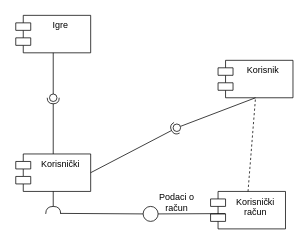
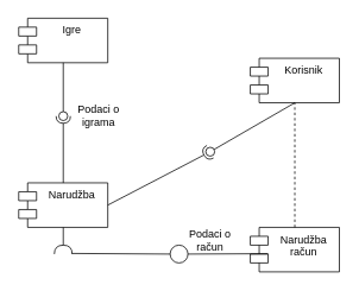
  <mxCell id="0" />
  <mxCell id="1" parent="0" />
  <mxCell id="2" value="Igre&lt;br&gt;" style="shape=module;align=left;spacingLeft=20;align=center;verticalAlign=top;whiteSpace=wrap;html=1;" vertex="1" parent="1"><mxGeometry x="20" y="20" width="100" height="50" as="geometry" /></mxCell>
  <mxCell id="3" value="" style="rounded=0;orthogonalLoop=1;jettySize=auto;html=1;endArrow=none;endFill=0;sketch=0;sourcePerimeterSpacing=0;targetPerimeterSpacing=0;exitX=0.5;exitY=1;exitDx=0;exitDy=0;" edge="1" target="5" parent="1" source="2"><mxGeometry relative="1" as="geometry"><mxPoint x="310" y="220" as="sourcePoint" /></mxGeometry></mxCell>
  <mxCell id="4" value="" style="rounded=0;orthogonalLoop=1;jettySize=auto;html=1;endArrow=halfCircle;endFill=0;entryX=0.5;entryY=0.5;endSize=6;strokeWidth=1;sketch=0;exitX=0.5;exitY=0;exitDx=0;exitDy=0;" edge="1" target="5" parent="1" source="6"><mxGeometry relative="1" as="geometry"><mxPoint x="70" y="195" as="sourcePoint" /></mxGeometry></mxCell>
  <mxCell id="5" value="" style="ellipse;whiteSpace=wrap;html=1;align=center;aspect=fixed;resizable=0;points=[];outlineConnect=0;sketch=0;" vertex="1" parent="1"><mxGeometry x="65" y="125" width="10" height="10" as="geometry" /></mxCell>
- <mxCell id="6" value="Korisnički" style="shape=module;align=left;spacingLeft=20;align=center;verticalAlign=top;whiteSpace=wrap;html=1;" vertex="1" parent="1"><mxGeometry x="20" y="205" width="100" height="50" as="geometry" /></mxCell>
- <mxCell id="8" value="Korisnik" style="shape=module;align=left;spacingLeft=20;align=center;verticalAlign=top;whiteSpace=wrap;html=1;" vertex="1" parent="1"><mxGeometry x="290" y="80" width="100" height="50" as="geometry" /></mxCell>
+ <mxCell id="6" value="Narudžba" style="shape=module;align=left;spacingLeft=20;align=center;verticalAlign=top;whiteSpace=wrap;html=1;" vertex="1" parent="1"><mxGeometry x="20" y="205" width="100" height="50" as="geometry" /></mxCell>
+ <mxCell id="7" value="Podaci o igrama" style="text;html=1;strokeColor=none;fillColor=none;align=center;verticalAlign=middle;whiteSpace=wrap;rounded=0;" vertex="1" parent="1"><mxGeometry x="80" y="115" width="60" height="30" as="geometry" /></mxCell>
+ <mxCell id="8" value="Korisnik" style="shape=module;align=left;spacingLeft=20;align=center;verticalAlign=top;whiteSpace=wrap;html=1;" vertex="1" parent="1"><mxGeometry x="280" y="65" width="100" height="50" as="geometry" /></mxCell>
  <mxCell id="9" value="" style="rounded=0;orthogonalLoop=1;jettySize=auto;html=1;endArrow=none;endFill=0;sketch=0;sourcePerimeterSpacing=0;targetPerimeterSpacing=0;exitX=0.5;exitY=1;exitDx=0;exitDy=0;" edge="1" target="11" parent="1" source="8"><mxGeometry relative="1" as="geometry"><mxPoint x="310" y="220" as="sourcePoint" /></mxGeometry></mxCell>
  <mxCell id="10" value="" style="rounded=0;orthogonalLoop=1;jettySize=auto;html=1;endArrow=halfCircle;endFill=0;entryX=0.5;entryY=0.5;endSize=6;strokeWidth=1;sketch=0;exitX=1;exitY=0.5;exitDx=0;exitDy=0;" edge="1" target="11" parent="1" source="6"><mxGeometry relative="1" as="geometry"><mxPoint x="350" y="220" as="sourcePoint" /></mxGeometry></mxCell>
  <mxCell id="11" value="" style="ellipse;whiteSpace=wrap;html=1;align=center;aspect=fixed;resizable=0;points=[];outlineConnect=0;sketch=0;" vertex="1" parent="1"><mxGeometry x="230" y="165" width="10" height="10" as="geometry" /></mxCell>
- <mxCell id="12" value="Korisnički račun" style="shape=module;align=left;spacingLeft=20;align=center;verticalAlign=top;whiteSpace=wrap;html=1;" vertex="1" parent="1"><mxGeometry x="280" y="255" width="100" height="50" as="geometry" /></mxCell>
+ <mxCell id="12" value="Narudžba račun" style="shape=module;align=left;spacingLeft=20;align=center;verticalAlign=top;whiteSpace=wrap;html=1;" vertex="1" parent="1"><mxGeometry x="280" y="255" width="100" height="50" as="geometry" /></mxCell>
  <mxCell id="13" value="" style="endArrow=none;html=1;rounded=0;entryX=0.5;entryY=1;entryDx=0;entryDy=0;exitX=0.5;exitY=0;exitDx=0;exitDy=0;dashed=1;" edge="1" parent="1" source="12" target="8"><mxGeometry width="50" height="50" relative="1" as="geometry"><mxPoint x="310" y="245" as="sourcePoint" /><mxPoint x="360" y="195" as="targetPoint" /></mxGeometry></mxCell>
  <mxCell id="14" value="" style="endArrow=none;html=1;rounded=0;exitX=0.5;exitY=1;exitDx=0;exitDy=0;entryX=1;entryY=0.5;entryDx=0;entryDy=0;entryPerimeter=0;" edge="1" parent="1" source="6" target="15"><mxGeometry width="50" height="50" relative="1" as="geometry"><mxPoint x="320" y="235" as="sourcePoint" /><mxPoint x="70" y="285" as="targetPoint" /></mxGeometry></mxCell>
  <mxCell id="15" value="" style="shape=requiredInterface;html=1;verticalLabelPosition=bottom;sketch=0;rotation=-90;" vertex="1" parent="1"><mxGeometry x="65" y="270" width="10" height="20" as="geometry" /></mxCell>
  <mxCell id="16" value="" style="endArrow=none;html=1;rounded=0;exitX=0.068;exitY=0.992;exitDx=0;exitDy=0;exitPerimeter=0;" edge="1" parent="1" source="15"><mxGeometry width="50" height="50" relative="1" as="geometry"><mxPoint x="130" y="305" as="sourcePoint" /><mxPoint x="190" y="285" as="targetPoint" /></mxGeometry></mxCell>
  <mxCell id="17" value="" style="ellipse;whiteSpace=wrap;html=1;aspect=fixed;" vertex="1" parent="1"><mxGeometry x="190" y="275" width="20" height="20" as="geometry" /></mxCell>
  <mxCell id="18" value="" style="endArrow=none;html=1;rounded=0;exitX=1;exitY=0.5;exitDx=0;exitDy=0;entryX=0.198;entryY=0.592;entryDx=0;entryDy=0;entryPerimeter=0;" edge="1" parent="1" source="17" target="12"><mxGeometry width="50" height="50" relative="1" as="geometry"><mxPoint x="170" y="265" as="sourcePoint" /><mxPoint x="220" y="215" as="targetPoint" /></mxGeometry></mxCell>
  <mxCell id="19" value="Podaci o račun" style="text;html=1;strokeColor=none;fillColor=none;align=center;verticalAlign=middle;whiteSpace=wrap;rounded=0;" vertex="1" parent="1"><mxGeometry x="205" y="255" width="60" height="30" as="geometry" /></mxCell>
